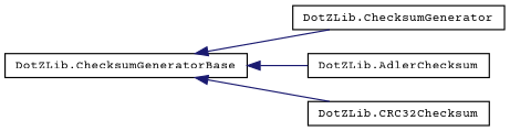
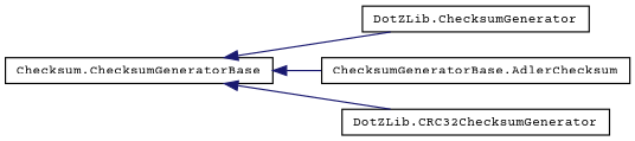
  digraph {
    fontname="Courier Prime"
    rankdir=LR
    node [color=black fillcolor=white fontname="Courier Prime" fontsize=10 shape=record style=filled]
    edge [color=midnightblue dir=back fontname="Courier Prime" fontsize=10 labelfontname=Helvetica labelfontsize=10 style=solid]
    n1 [height=0.2 label="DotZLib.ChecksumGenerator" width=0.4]
-   n2 [height=0.2 label="DotZLib.ChecksumGeneratorBase" width=0.4]
-   n3 [height=0.2 label="DotZLib.AdlerChecksum" width=0.4]
-   n4 [height=0.2 label="DotZLib.CRC32Checksum" width=0.4]
+   n2 [height=0.2 label="Checksum.ChecksumGeneratorBase" width=0.4]
+   n3 [height=0.2 label="ChecksumGeneratorBase.AdlerChecksum" width=0.4]
+   n4 [height=0.2 label="DotZLib.CRC32ChecksumGenerator" width=0.4]
    n2 -> n1
    n2 -> n3
    n2 -> n4
  }
